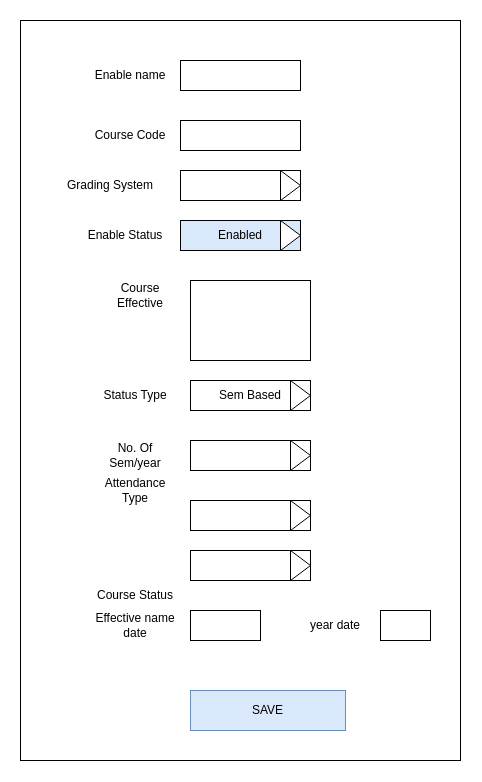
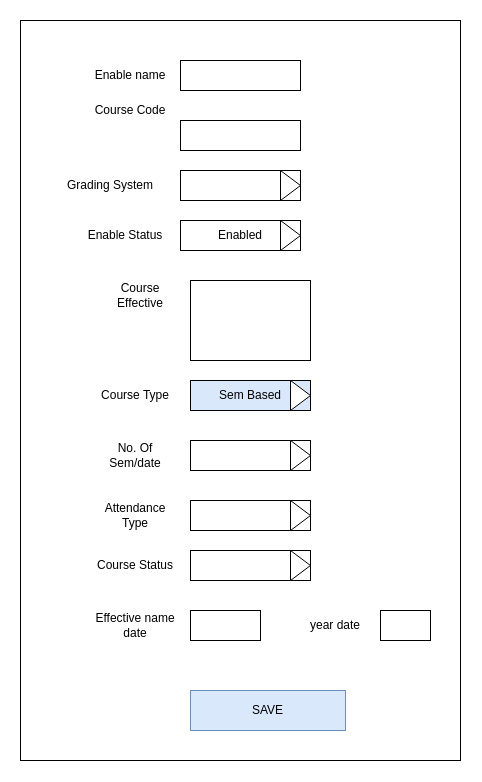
  <mxCell id="0" />
  <mxCell id="1" parent="0" />
  <mxCell id="2" value="" style="rounded=0;whiteSpace=wrap;html=1;" vertex="1" parent="1"><mxGeometry x="20" y="20" width="440" height="740" as="geometry" /></mxCell>
  <mxCell id="3" value="" style="rounded=0;whiteSpace=wrap;html=1;" vertex="1" parent="1"><mxGeometry x="180" y="60" width="120" height="30" as="geometry" /></mxCell>
  <mxCell id="4" value="Enable name" style="text;html=1;strokeColor=none;fillColor=none;align=center;verticalAlign=middle;whiteSpace=wrap;rounded=0;" vertex="1" parent="1"><mxGeometry x="90" y="65" width="80" height="20" as="geometry" /></mxCell>
  <mxCell id="5" value="" style="rounded=0;whiteSpace=wrap;html=1;" vertex="1" parent="1"><mxGeometry x="180" y="120" width="120" height="30" as="geometry" /></mxCell>
- <mxCell id="6" value="Course Code" style="text;html=1;strokeColor=none;fillColor=none;align=center;verticalAlign=middle;whiteSpace=wrap;rounded=0;" vertex="1" parent="1"><mxGeometry x="90" y="125" width="80" height="20" as="geometry" /></mxCell>
+ <mxCell id="6" value="Course Code" style="text;html=1;strokeColor=none;fillColor=none;align=center;verticalAlign=middle;whiteSpace=wrap;rounded=0;" vertex="1" parent="1"><mxGeometry x="90" y="100" width="80" height="20" as="geometry" /></mxCell>
  <mxCell id="7" value="" style="rounded=0;whiteSpace=wrap;html=1;" vertex="1" parent="1"><mxGeometry x="180" y="170" width="120" height="30" as="geometry" /></mxCell>
  <mxCell id="8" value="Grading System" style="text;html=1;strokeColor=none;fillColor=none;align=center;verticalAlign=middle;whiteSpace=wrap;rounded=0;" vertex="1" parent="1"><mxGeometry x="65" y="175" width="90" height="20" as="geometry" /></mxCell>
  <mxCell id="9" value="" style="triangle;whiteSpace=wrap;html=1;" vertex="1" parent="1"><mxGeometry x="280" y="170" width="20" height="30" as="geometry" /></mxCell>
- <mxCell id="10" value="Enabled" style="rounded=0;whiteSpace=wrap;html=1;fillColor=#dae8fc;" vertex="1" parent="1"><mxGeometry x="180" y="220" width="120" height="30" as="geometry" /></mxCell>
+ <mxCell id="10" value="Enabled" style="rounded=0;whiteSpace=wrap;html=1;" vertex="1" parent="1"><mxGeometry x="180" y="220" width="120" height="30" as="geometry" /></mxCell>
  <mxCell id="11" value="Enable Status" style="text;html=1;strokeColor=none;fillColor=none;align=center;verticalAlign=middle;whiteSpace=wrap;rounded=0;" vertex="1" parent="1"><mxGeometry x="80" y="225" width="90" height="20" as="geometry" /></mxCell>
  <mxCell id="12" value="" style="triangle;whiteSpace=wrap;html=1;" vertex="1" parent="1"><mxGeometry x="280" y="220" width="20" height="30" as="geometry" /></mxCell>
  <mxCell id="13" value="" style="rounded=0;whiteSpace=wrap;html=1;" vertex="1" parent="1"><mxGeometry x="190" y="280" width="120" height="80" as="geometry" /></mxCell>
  <mxCell id="14" value="Course Effective" style="text;html=1;strokeColor=none;fillColor=none;align=center;verticalAlign=middle;whiteSpace=wrap;rounded=0;" vertex="1" parent="1"><mxGeometry x="100" y="285" width="80" height="20" as="geometry" /></mxCell>
- <mxCell id="15" value="Sem Based" style="rounded=0;whiteSpace=wrap;html=1;" vertex="1" parent="1"><mxGeometry x="190" y="380" width="120" height="30" as="geometry" /></mxCell>
- <mxCell id="16" value="Status Type" style="text;html=1;strokeColor=none;fillColor=none;align=center;verticalAlign=middle;whiteSpace=wrap;rounded=0;" vertex="1" parent="1"><mxGeometry x="90" y="385" width="90" height="20" as="geometry" /></mxCell>
+ <mxCell id="15" value="Sem Based" style="rounded=0;whiteSpace=wrap;html=1;fillColor=#dae8fc;" vertex="1" parent="1"><mxGeometry x="190" y="380" width="120" height="30" as="geometry" /></mxCell>
+ <mxCell id="16" value="Course Type" style="text;html=1;strokeColor=none;fillColor=none;align=center;verticalAlign=middle;whiteSpace=wrap;rounded=0;" vertex="1" parent="1"><mxGeometry x="90" y="385" width="90" height="20" as="geometry" /></mxCell>
  <mxCell id="17" value="" style="triangle;whiteSpace=wrap;html=1;" vertex="1" parent="1"><mxGeometry x="290" y="380" width="20" height="30" as="geometry" /></mxCell>
  <mxCell id="18" value="" style="rounded=0;whiteSpace=wrap;html=1;" vertex="1" parent="1"><mxGeometry x="190" y="440" width="120" height="30" as="geometry" /></mxCell>
- <mxCell id="19" value="No. Of Sem/year" style="text;html=1;strokeColor=none;fillColor=none;align=center;verticalAlign=middle;whiteSpace=wrap;rounded=0;" vertex="1" parent="1"><mxGeometry x="90" y="445" width="90" height="20" as="geometry" /></mxCell>
+ <mxCell id="19" value="No. Of Sem/date" style="text;html=1;strokeColor=none;fillColor=none;align=center;verticalAlign=middle;whiteSpace=wrap;rounded=0;" vertex="1" parent="1"><mxGeometry x="90" y="445" width="90" height="20" as="geometry" /></mxCell>
  <mxCell id="20" value="" style="triangle;whiteSpace=wrap;html=1;" vertex="1" parent="1"><mxGeometry x="290" y="440" width="20" height="30" as="geometry" /></mxCell>
  <mxCell id="21" value="" style="rounded=0;whiteSpace=wrap;html=1;" vertex="1" parent="1"><mxGeometry x="190" y="500" width="120" height="30" as="geometry" /></mxCell>
- <mxCell id="22" value="Attendance Type" style="text;html=1;strokeColor=none;fillColor=none;align=center;verticalAlign=middle;whiteSpace=wrap;rounded=0;" vertex="1" parent="1"><mxGeometry x="90" y="480" width="90" height="20" as="geometry" /></mxCell>
+ <mxCell id="22" value="Attendance Type" style="text;html=1;strokeColor=none;fillColor=none;align=center;verticalAlign=middle;whiteSpace=wrap;rounded=0;" vertex="1" parent="1"><mxGeometry x="90" y="505" width="90" height="20" as="geometry" /></mxCell>
  <mxCell id="23" value="" style="triangle;whiteSpace=wrap;html=1;" vertex="1" parent="1"><mxGeometry x="290" y="500" width="20" height="30" as="geometry" /></mxCell>
  <mxCell id="24" value="SAVE" style="rounded=0;whiteSpace=wrap;html=1;fillColor=#dae8fc;strokeColor=#6c8ebf;" vertex="1" parent="1"><mxGeometry x="190" y="690" width="155" height="40" as="geometry" /></mxCell>
  <mxCell id="25" value="" style="rounded=0;whiteSpace=wrap;html=1;" vertex="1" parent="1"><mxGeometry x="190" y="550" width="120" height="30" as="geometry" /></mxCell>
- <mxCell id="26" value="Course Status" style="text;html=1;strokeColor=none;fillColor=none;align=center;verticalAlign=middle;whiteSpace=wrap;rounded=0;" vertex="1" parent="1"><mxGeometry x="90" y="585" width="90" height="20" as="geometry" /></mxCell>
+ <mxCell id="26" value="Course Status" style="text;html=1;strokeColor=none;fillColor=none;align=center;verticalAlign=middle;whiteSpace=wrap;rounded=0;" vertex="1" parent="1"><mxGeometry x="90" y="555" width="90" height="20" as="geometry" /></mxCell>
  <mxCell id="27" value="" style="triangle;whiteSpace=wrap;html=1;" vertex="1" parent="1"><mxGeometry x="290" y="550" width="20" height="30" as="geometry" /></mxCell>
  <mxCell id="28" value="" style="rounded=0;whiteSpace=wrap;html=1;" vertex="1" parent="1"><mxGeometry x="190" y="610" width="70" height="30" as="geometry" /></mxCell>
  <mxCell id="29" value="Effective name date" style="text;html=1;strokeColor=none;fillColor=none;align=center;verticalAlign=middle;whiteSpace=wrap;rounded=0;" vertex="1" parent="1"><mxGeometry x="90" y="615" width="90" height="20" as="geometry" /></mxCell>
  <mxCell id="30" value="" style="rounded=0;whiteSpace=wrap;html=1;" vertex="1" parent="1"><mxGeometry x="380" y="610" width="50" height="30" as="geometry" /></mxCell>
  <mxCell id="31" value="year date" style="text;html=1;strokeColor=none;fillColor=none;align=center;verticalAlign=middle;whiteSpace=wrap;rounded=0;" vertex="1" parent="1"><mxGeometry x="290" y="615" width="90" height="20" as="geometry" /></mxCell>
